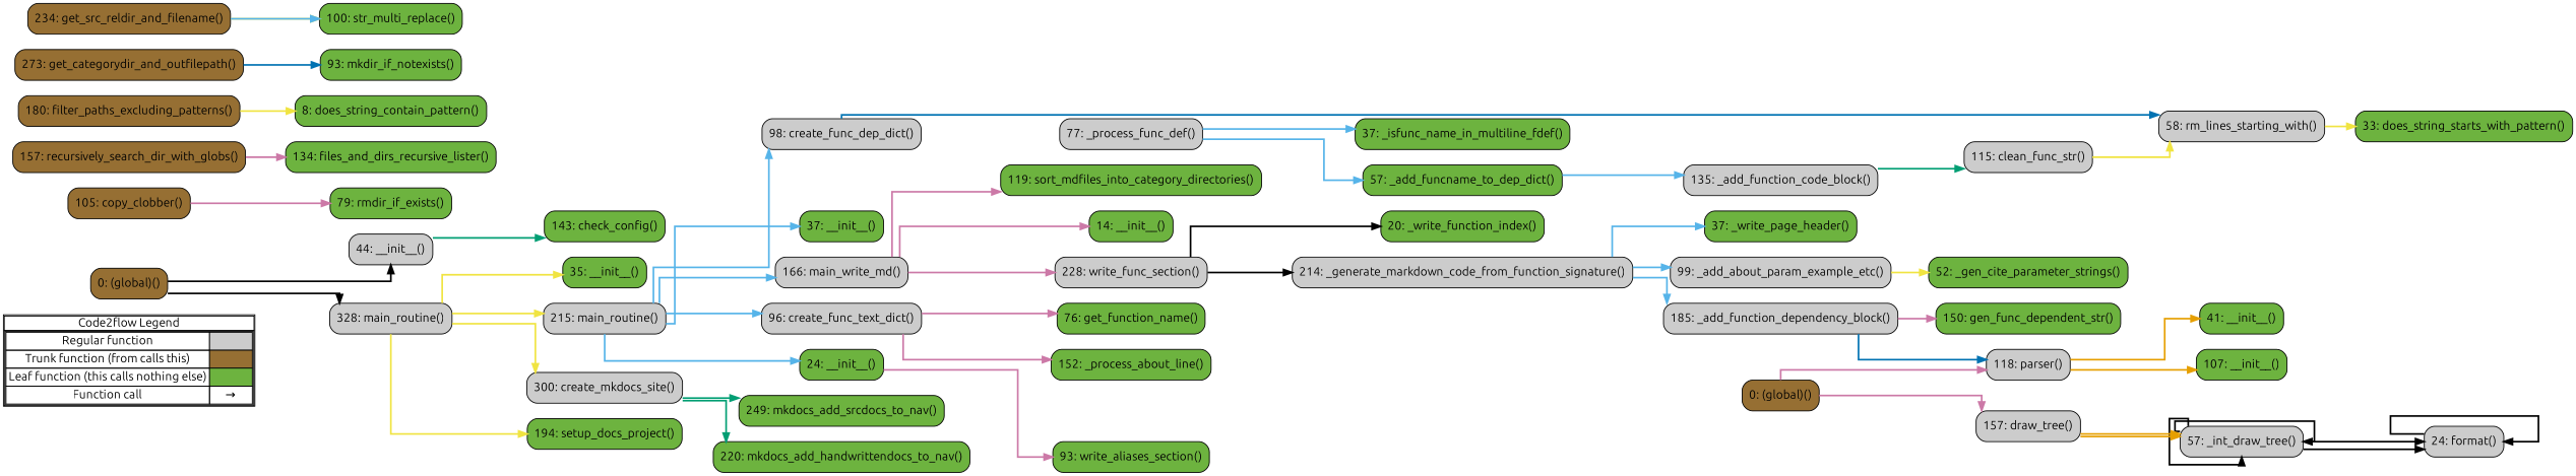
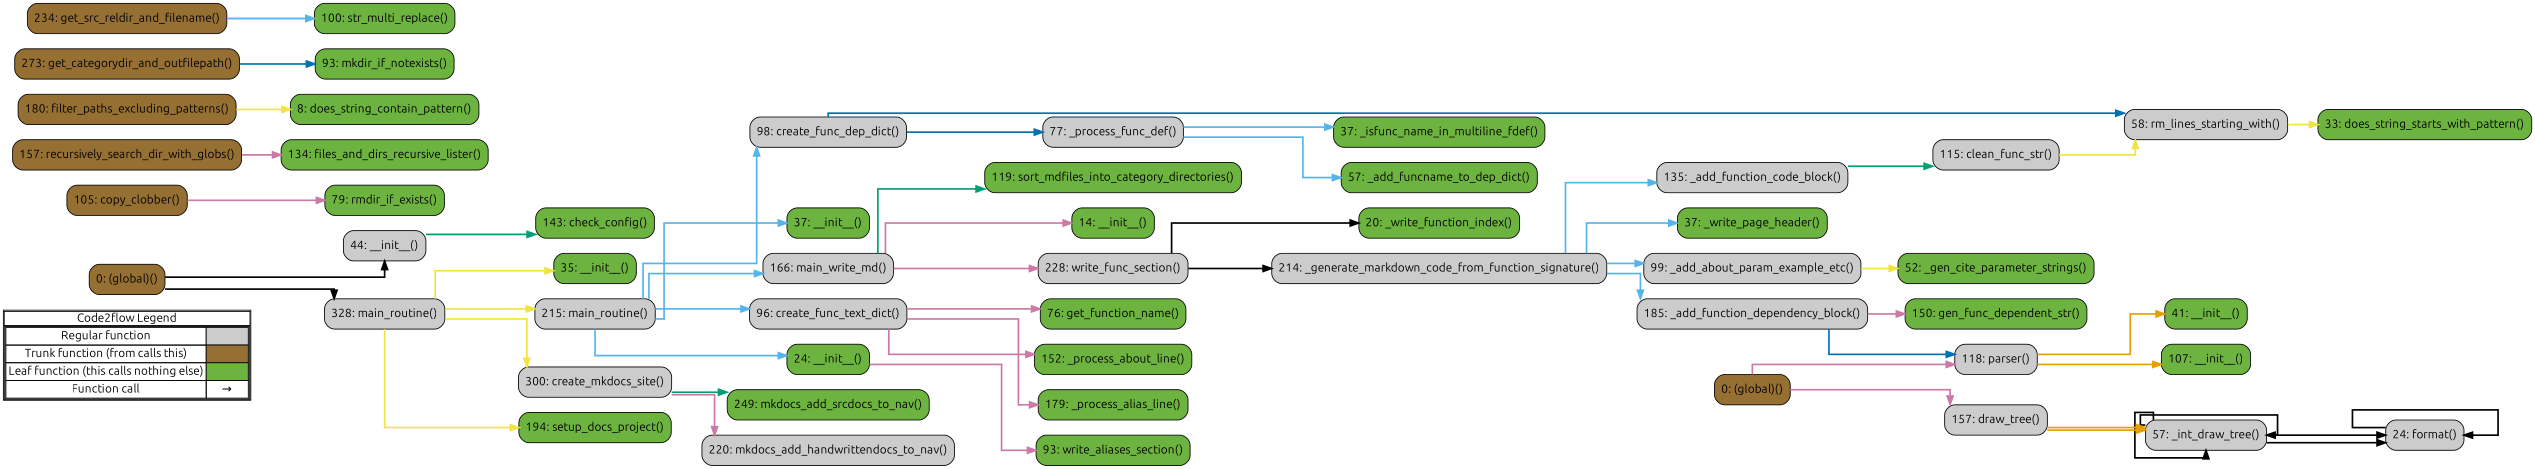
  digraph {
    concentrate=true
    fontname=Ubuntu
    rankdir=LR
    splines=ortho
    node [fontname=Ubuntu shape=rect fillcolor="#6db33f" style="rounded,filled"]
    edge [color="#CC79A7" fontname=Ubuntu penwidth=2]
    n1 [label=<         <table cellspacing="0" cellpadding="0" border="1"><tr><td>Code2flow Legend</td></tr><tr><td>         <table cellspacing="0">         <tr><td>Regular function</td><td width="50px" bgcolor='#cccccc'></td></tr>         <tr><td>Trunk function (from calls this)</td><td bgcolor='#966F33'></td></tr>         <tr><td>Leaf function (this calls nothing else)</td><td bgcolor='#6db33f'></td></tr>         <tr><td>Function call</td><td><font color='black'>&#8594;</font></td></tr>         </table></td></tr></table>         > margin=0 shape=none fillcolor="" style=""]
    n2 [label="14: __init__()"]
    n3 [fillcolor="#cccccc" label="99: _add_about_param_example_etc()"]
    n4 [fillcolor="#cccccc" label="135: _add_function_code_block()"]
    n5 [fillcolor="#cccccc" label="185: _add_function_dependency_block()"]
    n6 [label="52: _gen_cite_parameter_strings()"]
    n7 [fillcolor="#cccccc" label="214: _generate_markdown_code_from_function_signature()"]
    n8 [label="20: _write_function_index()"]
    n9 [label="37: _write_page_header()"]
    n10 [fillcolor="#cccccc" label="115: clean_func_str()"]
    n11 [label="150: gen_func_dependent_str()"]
    n12 [fillcolor="#cccccc" label="228: write_func_section()"]
    n13 [fillcolor="#cccccc" label="24: format()"]
    n14 [label="41: __init__()"]
    n15 [label="107: __init__()"]
    n16 [fillcolor="#966F33" label="0: (global)()"]
    n17 [fillcolor="#cccccc" label="57: _int_draw_tree()"]
    n18 [fillcolor="#cccccc" label="157: draw_tree()"]
    n19 [fillcolor="#cccccc" label="118: parser()"]
    n20 [label="24: __init__()"]
    n21 [label="57: _add_funcname_to_dep_dict()"]
    n22 [label="37: _isfunc_name_in_multiline_fdef()"]
    n23 [fillcolor="#cccccc" label="77: _process_func_def()"]
    n24 [fillcolor="#cccccc" label="98: create_func_dep_dict()"]
    n25 [fillcolor="#cccccc" label="44: __init__()"]
    n26 [label="143: check_config()"]
    n27 [fillcolor="#cccccc" label="300: create_mkdocs_site()"]
    n28 [fillcolor="#cccccc" label="328: main_routine()"]
-   n29 [label="220: mkdocs_add_handwrittendocs_to_nav()"]
+   n29 [fillcolor="#cccccc" label="220: mkdocs_add_handwrittendocs_to_nav()"]
    n30 [label="249: mkdocs_add_srcdocs_to_nav()"]
    n31 [label="194: setup_docs_project()"]
    n32 [fillcolor="#966F33" label="0: (global)()"]
    n33 [fillcolor="#966F33" label="105: copy_clobber()"]
    n34 [label="134: files_and_dirs_recursive_lister()"]
    n35 [fillcolor="#966F33" label="180: filter_paths_excluding_patterns()"]
    n36 [fillcolor="#966F33" label="273: get_categorydir_and_outfilepath()"]
    n37 [fillcolor="#966F33" label="234: get_src_reldir_and_filename()"]
    n38 [label="93: mkdir_if_notexists()"]
    n39 [fillcolor="#966F33" label="157: recursively_search_dir_with_globs()"]
    n40 [label="79: rmdir_if_exists()"]
    n41 [label="8: does_string_contain_pattern()"]
    n42 [label="33: does_string_starts_with_pattern()"]
    n43 [fillcolor="#cccccc" label="58: rm_lines_starting_with()"]
    n44 [label="100: str_multi_replace()"]
    n45 [label="37: __init__()"]
    n46 [fillcolor="#cccccc" label="166: main_write_md()"]
    n47 [label="119: sort_mdfiles_into_category_directories()"]
    n48 [label="93: write_aliases_section()"]
    n49 [label="35: __init__()"]
    n50 [label="152: _process_about_line()"]
+   n51 [label="179: _process_alias_line()"]
    n52 [fillcolor="#cccccc" label="96: create_func_text_dict()"]
    n53 [label="76: get_function_name()"]
    n54 [fillcolor="#cccccc" label="215: main_routine()"]
    subgraph sub_1 {
      label=legend
      rank=min
      n1
    }
    subgraph sub_2 {
      label="File: DocSectionWriterFunction"
      style=dotted
      subgraph sub_3 {
        label="Class: DocSectionWriterFunction"
        style=dotted
        n2
        n3
        n4
        n5
        n6
        n7
        n8
        n9
        n10
        n11
        n12
      }
    }
    subgraph sub_4 {
      label="File: coloured_log_formatter"
      style=dotted
      subgraph sub_5 {
        label="Class: ColouredLogFormatter"
        style=dotted
        n13
      }
    }
    subgraph sub_6 {
      label="File: function_call_tree"
      style=dotted
      n16
      n17
      n18
      n19
      subgraph sub_7 {
        label="Class: Node"
        style=dotted
        n14
      }
      subgraph sub_8 {
        label="Class: Track"
        style=dotted
        n15
      }
    }
    subgraph sub_9 {
      label="File: function_dependency_processor"
      style=dotted
      subgraph sub_10 {
        label="Class: FunctionDependencyProcessor"
        style=dotted
        n20
        n21
        n22
        n23
        n24
      }
    }
    subgraph sub_11 {
      label="File: gen_mkdocs_site"
      style=dotted
      n32
      subgraph sub_12 {
        label="Class: GenMkdocsSite"
        style=dotted
        n25
        n26
        n27
        n28
        n29
        n30
        n31
      }
    }
    subgraph sub_13 {
      label="File: hfile"
      style=dotted
      n33
      n34
      n35
      n36
      n37
      n38
      n39
      n40
    }
    subgraph sub_14 {
      label="File: hstrops"
      style=dotted
      n41
      n42
      n43
      n44
    }
    subgraph sub_15 {
      label="File: shell_2md_file_writer"
      style=dotted
      subgraph sub_16 {
        label="Class: Sh2MdFileWriter"
        style=dotted
        n45
        n46
        n47
        n48
      }
    }
    subgraph sub_17 {
      label="File: shell_src_preprocessor"
      style=dotted
      subgraph sub_18 {
        label="Class: ShellSrcPreProcessor"
        style=dotted
        n49
        n50
+       n51
        n52
        n53
        n54
      }
    }
    n3 -> n6 [color="#F0E442"]
    n4 -> n10 [color="#009E73"]
    n5 -> n11
    n5 -> n19 [color="#0072B2"]
    n7 -> n3 [color="#56B4E9"]
-   n21 -> n4 [color="#56B4E9"]
+   n7 -> n4 [color="#56B4E9"]
    n7 -> n5 [color="#56B4E9"]
    n7 -> n9 [color="#56B4E9"]
    n10 -> n43 [color="#F0E442"]
    n12 -> n7 [color="#000000"]
    n12 -> n8 [color="#000000"]
    n13 -> n13 [color="#000000"]
    n16 -> n18
    n16 -> n19
    n17 -> n13 [color="#000000"]
    n17 -> n13 [color="#000000"]
    n17 -> n17 [color="#000000"]
    n17 -> n17 [color="#000000"]
    n18 -> n17 [color="#E69F00"]
    n18 -> n17 [color="#E69F00"]
    n19 -> n14 [color="#E69F00"]
    n19 -> n15 [color="#E69F00"]
    n20 -> n48
    n23 -> n21 [color="#56B4E9"]
    n23 -> n22 [color="#56B4E9"]
+   n24 -> n23 [color="#0072B2"]
    n24 -> n43 [color="#0072B2"]
    n25 -> n26 [color="#009E73"]
-   n27 -> n29 [color="#009E73"]
+   n27 -> n29
    n27 -> n30 [color="#009E73"]
    n28 -> n27 [color="#F0E442"]
    n28 -> n31 [color="#F0E442"]
    n28 -> n49 [color="#F0E442"]
    n28 -> n54 [color="#F0E442"]
    n32 -> n25 [color="#000000"]
    n32 -> n28 [color="#000000"]
    n33 -> n40
    n35 -> n41 [color="#F0E442"]
    n36 -> n38 [color="#0072B2"]
    n37 -> n44 [color="#F0E442"]
    n37 -> n44 [color="#56B4E9"]
    n39 -> n34
    n43 -> n42 [color="#F0E442"]
    n46 -> n2
    n46 -> n12
-   n46 -> n47
+   n46 -> n47 [color="#009E73"]
    n52 -> n50
+   n52 -> n51
    n52 -> n53
    n54 -> n20 [color="#56B4E9"]
    n54 -> n24 [color="#56B4E9"]
    n54 -> n45 [color="#56B4E9"]
    n54 -> n46 [color="#56B4E9"]
    n54 -> n52 [color="#56B4E9"]
  }
